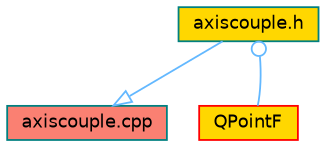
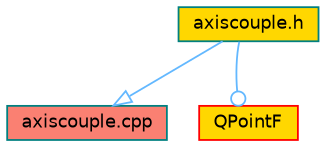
  digraph {
    node [color=teal fillcolor=gold fontname=Helvetica fontsize=10 shape=box style=filled]
    edge [color=steelblue1 fontname=Helvetica fontsize=10 labelfontname=Helvetica labelfontsize=10 style=solid]
    n1 [fillcolor=salmon fontcolor=black height=0.2 label="axiscouple.cpp" width=0.4]
    n2 [height=0.2 label="axiscouple.h" width=0.4]
    n3 [color=red height=0.2 label=QPointF width=0.4]
    n2 -> n1 [arrowhead=onormal]
-   n3 -> n2 [arrowhead=odot]
+   n2 -> n3 [arrowhead=odot]
  }
